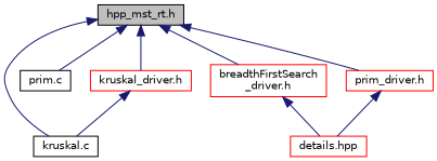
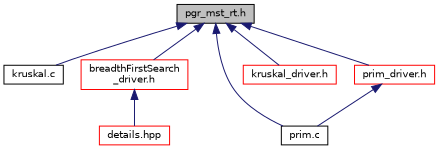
  digraph {
    node [color=red fillcolor=white fontname=Helvetica fontsize=10 shape=record style=filled]
    edge [color=midnightblue dir=back fontname=Helvetica fontsize=10 labelfontname=Helvetica labelfontsize=10 style=solid]
-   n1 [color=black fillcolor=grey75 fontcolor=black height=0.2 label="hpp_mst_rt.h" width=0.4]
+   n1 [color=black fillcolor=grey75 fontcolor=black height=0.2 label="pgr_mst_rt.h" width=0.4]
    n2 [color=black height=0.2 label="kruskal.c" width=0.4]
    n3 [color=black height=0.2 label="prim.c" width=0.4]
    n4 [height=0.2 label="breadthFirstSearch\l_driver.h" width=0.4]
    n5 [height=0.2 label="kruskal_driver.h" width=0.4]
    n6 [height=0.2 label="prim_driver.h" width=0.4]
    n7 [height=0.2 label="details.hpp" width=0.4]
    n1 -> n2
    n1 -> n3
    n1 -> n4
    n1 -> n5
    n1 -> n6
    n4 -> n7
-   n5 -> n2
-   n6 -> n7
+   n6 -> n3
  }
